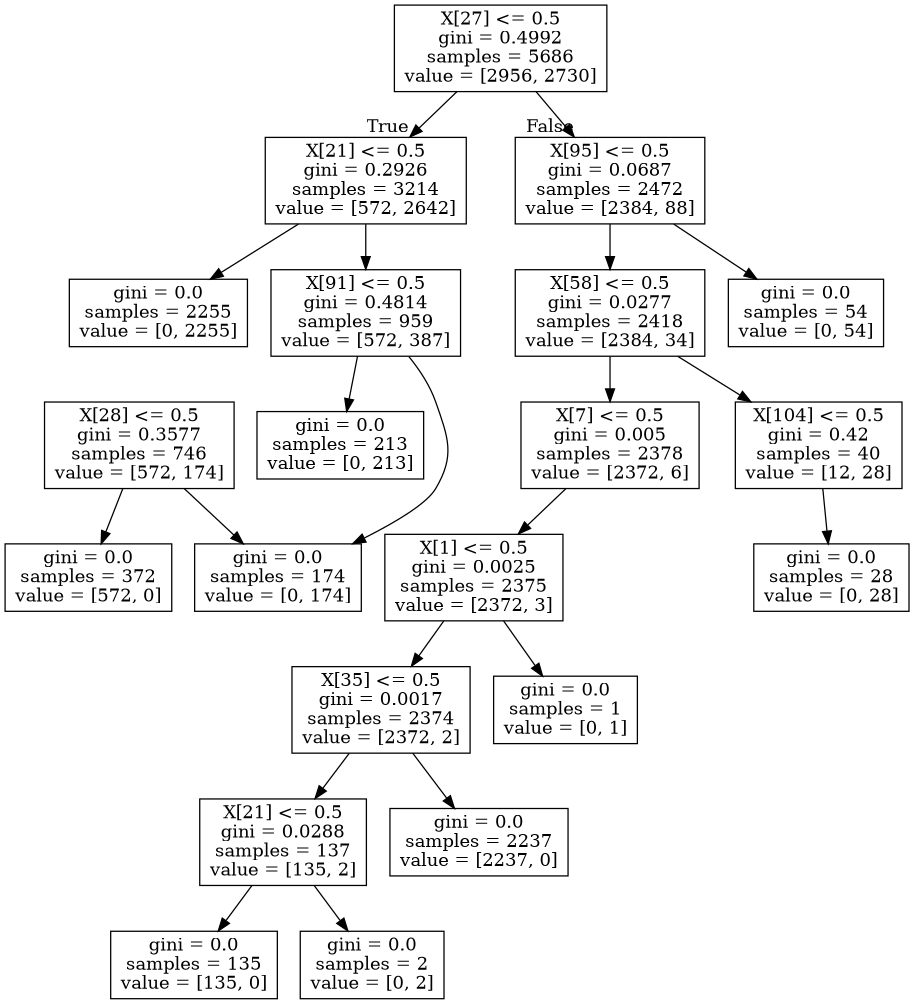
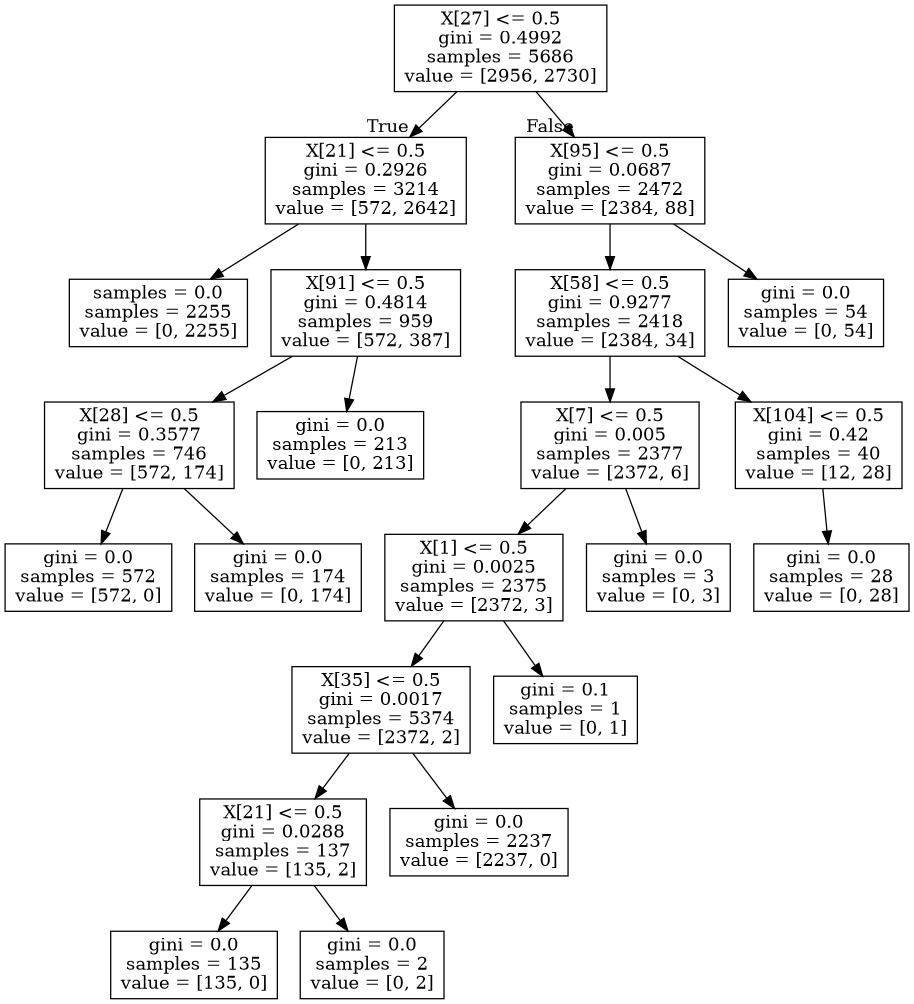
  digraph {
    node [shape=box]
    n1 [label="X[27] <= 0.5\ngini = 0.4992\nsamples = 5686\nvalue = [2956, 2730]"]
    n2 [label="X[21] <= 0.5\ngini = 0.2926\nsamples = 3214\nvalue = [572, 2642]"]
    n3 [label="X[95] <= 0.5\ngini = 0.0687\nsamples = 2472\nvalue = [2384, 88]"]
-   n4 [label="gini = 0.0\nsamples = 2255\nvalue = [0, 2255]"]
+   n4 [label="samples = 0.0\nsamples = 2255\nvalue = [0, 2255]"]
    n5 [label="X[91] <= 0.5\ngini = 0.4814\nsamples = 959\nvalue = [572, 387]"]
-   n6 [label="X[58] <= 0.5\ngini = 0.0277\nsamples = 2418\nvalue = [2384, 34]"]
+   n6 [label="X[58] <= 0.5\ngini = 0.9277\nsamples = 2418\nvalue = [2384, 34]"]
    n7 [label="gini = 0.0\nsamples = 54\nvalue = [0, 54]"]
    n8 [label="X[28] <= 0.5\ngini = 0.3577\nsamples = 746\nvalue = [572, 174]"]
    n9 [label="gini = 0.0\nsamples = 213\nvalue = [0, 213]"]
-   n10 [label="gini = 0.0\nsamples = 372\nvalue = [572, 0]"]
+   n10 [label="gini = 0.0\nsamples = 572\nvalue = [572, 0]"]
    n11 [label="gini = 0.0\nsamples = 174\nvalue = [0, 174]"]
-   n12 [label="X[7] <= 0.5\ngini = 0.005\nsamples = 2378\nvalue = [2372, 6]"]
+   n12 [label="X[7] <= 0.5\ngini = 0.005\nsamples = 2377\nvalue = [2372, 6]"]
    n13 [label="X[104] <= 0.5\ngini = 0.42\nsamples = 40\nvalue = [12, 28]"]
    n14 [label="X[1] <= 0.5\ngini = 0.0025\nsamples = 2375\nvalue = [2372, 3]"]
+   n15 [label="gini = 0.0\nsamples = 3\nvalue = [0, 3]"]
    n16 [label="gini = 0.0\nsamples = 28\nvalue = [0, 28]"]
-   n17 [label="X[35] <= 0.5\ngini = 0.0017\nsamples = 2374\nvalue = [2372, 2]"]
-   n18 [label="gini = 0.0\nsamples = 1\nvalue = [0, 1]"]
+   n17 [label="X[35] <= 0.5\ngini = 0.0017\nsamples = 5374\nvalue = [2372, 2]"]
+   n18 [label="gini = 0.1\nsamples = 1\nvalue = [0, 1]"]
    n19 [label="X[21] <= 0.5\ngini = 0.0288\nsamples = 137\nvalue = [135, 2]"]
    n20 [label="gini = 0.0\nsamples = 2237\nvalue = [2237, 0]"]
    n21 [label="gini = 0.0\nsamples = 135\nvalue = [135, 0]"]
    n22 [label="gini = 0.0\nsamples = 2\nvalue = [0, 2]"]
    n1 -> n2 [headlabel=True labelangle=45 labeldistance=2.5]
    n1 -> n3 [headlabel=False labelangle=-45 labeldistance=2.5]
    n2 -> n4
    n2 -> n5
    n3 -> n6
    n3 -> n7
-   n5 -> n11
+   n5 -> n8
    n5 -> n9
    n6 -> n12
    n6 -> n13
    n8 -> n10
    n8 -> n11
    n12 -> n14
+   n12 -> n15
    n13 -> n16
    n14 -> n17
    n14 -> n18
    n17 -> n19
    n17 -> n20
    n19 -> n21
    n19 -> n22
  }
